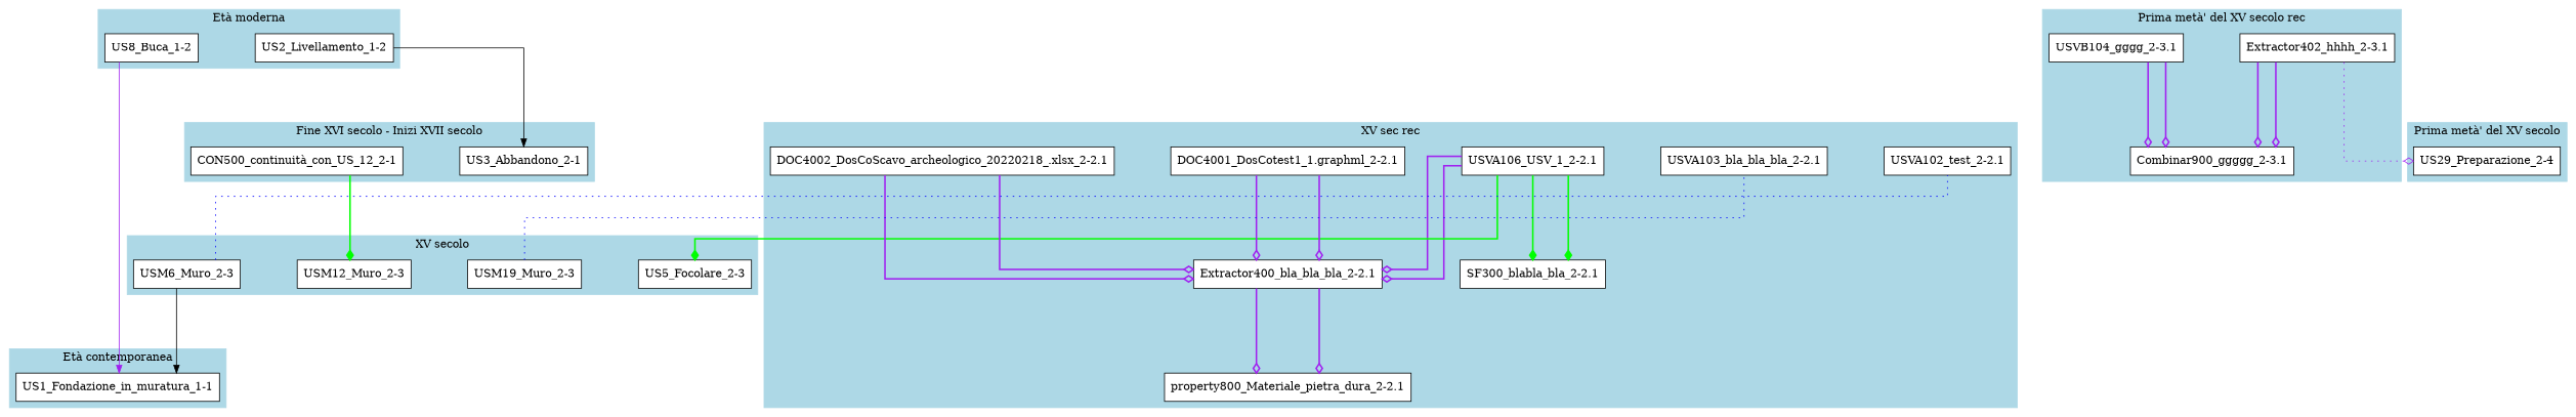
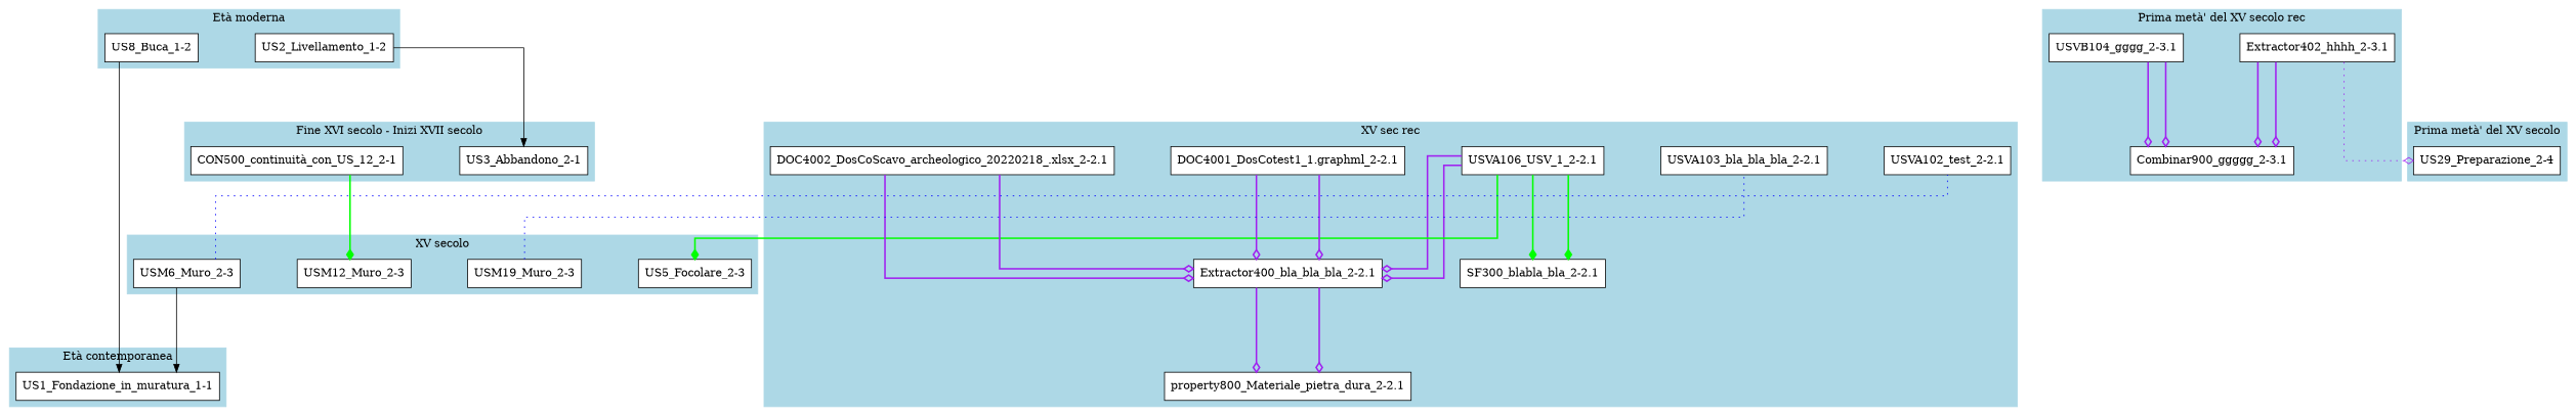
  digraph {
    compound=true
    nodesep=1
    rankdir=TB
    ranksep=1.5
    splines=ortho
    node [fillcolor=white shape=box style=filled]
    edge [arrowhead=odiamond color=purple style=bold]
    n1 [height=0.5 label="US1_Fondazione_in_muratura_1-1" width=2.8889]
    n2 [height=0.5 label="US2_Livellamento_1-2" width=2.0035]
    n3 [height=0.5 label="US8_Buca_1-2" width=1.3785]
    n4 [height=0.5 label="US3_Abbandono_2-1" width=1.8681]
    n5 [height=0.5 label="CON500_continuità_con_US_12_2-1" width=3.066]
    n6 [height=0.5 label="USVA102_test_2-2.1" width=1.8368]
    n7 [height=0.5 label="USVA103_bla_bla_bla_2-2.1" width=2.4514]
    n8 [height=0.5 label="USVA106_USV_1_2-2.1" width=2.1389]
    n9 [height=0.5 label="SF300_blabla_bla_2-2.1" width=2.0764]
    n10 [height=0.5 label="Extractor400_bla_bla_bla_2-2.1" width=2.6597]
    n11 [height=0.5 label="property800_Materiale_pietra_dura_2-2.1" width=3.3993]
    n12 [height=0.5 label="DOC4001_DosCo\test1_1.graphml_2-2.1" width=3.3264]
    n13 [height=0.5 label="DOC4002_DosCo\Scavo_archeologico_20220218_.xlsx_2-2.1" width=4.9201]
    n14 [height=0.5 label="USM12_Muro_2-3" width=1.691]
    n15 [height=0.5 label="USM19_Muro_2-3" width=1.691]
    n16 [height=0.5 label="US5_Focolare_2-3" width=1.6493]
    n17 [height=0.5 label="USM6_Muro_2-3" width=1.5972]
    n18 [height=0.5 label="USVB104_gggg_2-3.1" width=1.9618]
    n19 [height=0.5 label="Combinar900_ggggg_2-3.1" width=2.316]
    n20 [height=0.5 label="Extractor402_hhhh_2-3.1" width=2.1597]
    n21 [height=0.5 label="US29_Preparazione_2-4" width=2.066]
    subgraph cluster_1 {
      color=lightblue
      label="Età contemporanea"
      rank=same
      style=filled
      n1
    }
    subgraph cluster_2 {
      color=lightblue
      label="Età moderna"
      rank=same
      style=filled
      n2
      n3
    }
    subgraph cluster_3 {
      color=lightblue
      label="Fine XVI secolo - Inizi XVII secolo"
      rank=same
      style=filled
      n4
      n5
    }
    subgraph cluster_4 {
      color=lightblue
      label="XV sec rec"
      rank=same
      style=filled
      n6
      n7
      n8
      n9
      n10
      n11
      n12
      n13
    }
    subgraph cluster_5 {
      color=lightblue
      label="XV secolo"
      rank=same
      style=filled
      n14
      n15
      n16
      n17
    }
    subgraph cluster_6 {
      color=lightblue
      label="Prima metà' del XV secolo rec"
      rank=same
      style=filled
      n18
      n19
      n20
    }
    subgraph cluster_7 {
      color=lightblue
      label="Prima metà' del XV secolo"
      rank=same
      style=filled
      n21
    }
    subgraph sub_8 {
      n1
      n2
      n3
      n4
    }
    subgraph sub_9 {
      n6
      n7
      n15
      n17
    }
    subgraph sub_10 {
      n5
      n8
      n9
      n14
      n16
    }
    subgraph sub_11 {
      n8
      n10
      n11
      n12
      n13
      n18
      n19
      n20
      n21
    }
    n2 -> n4 [arrowhead=normal color=black style=solid]
-   n3 -> n1 [arrowhead=normal style=solid]
+   n3 -> n1 [arrowhead=normal color=black style=solid]
    n5 -> n14 [arrowhead=diamond color=green]
    n8 -> n9 [arrowhead=diamond color=green]
    n8 -> n9 [arrowhead=diamond color=green]
    n8 -> n10
    n8 -> n10
    n8 -> n16 [arrowhead=diamond color=green]
    n10 -> n11
    n10 -> n11
    n12 -> n10
    n12 -> n10
    n13 -> n10
    n13 -> n10
    n15 -> n7 [arrowhead=none color=blue constraint=False style=dotted]
    n17 -> n1 [arrowhead=normal color=black style=solid]
    n17 -> n6 [arrowhead=none color=blue constraint=False style=dotted]
    n18 -> n19
    n18 -> n19
    n20 -> n19
    n20 -> n19
    n20 -> n21 [style=dotted]
  }
